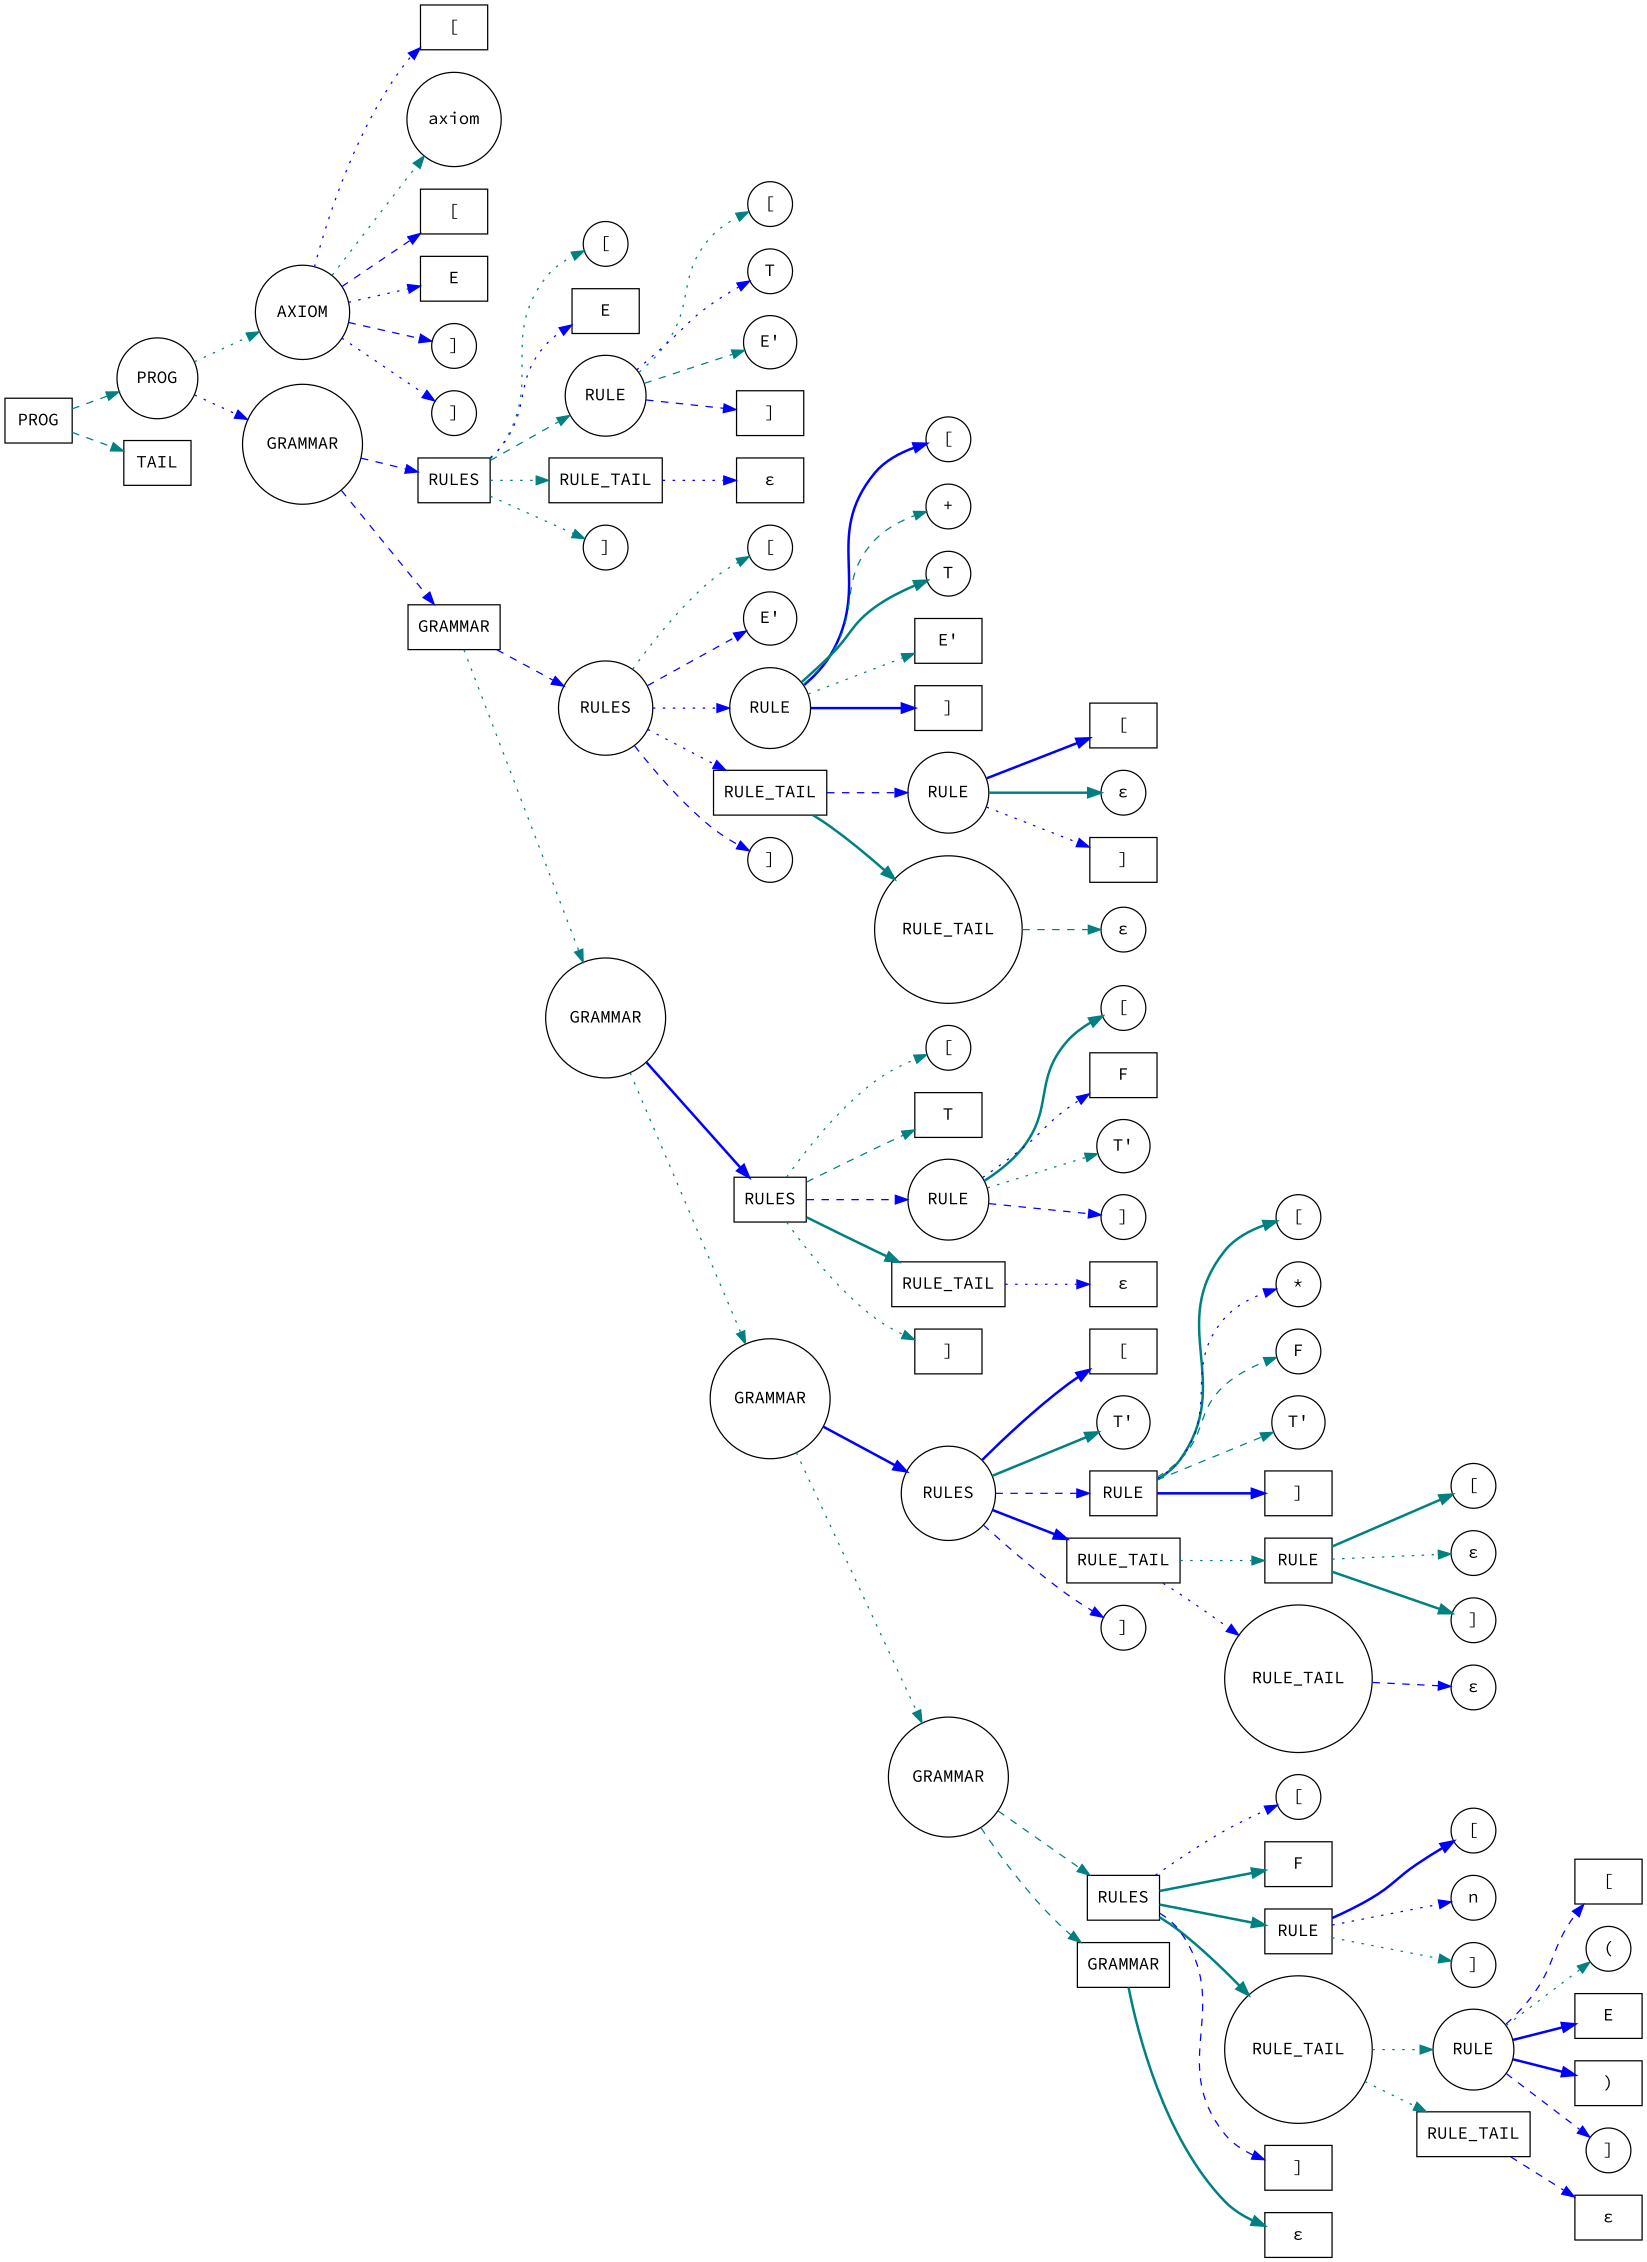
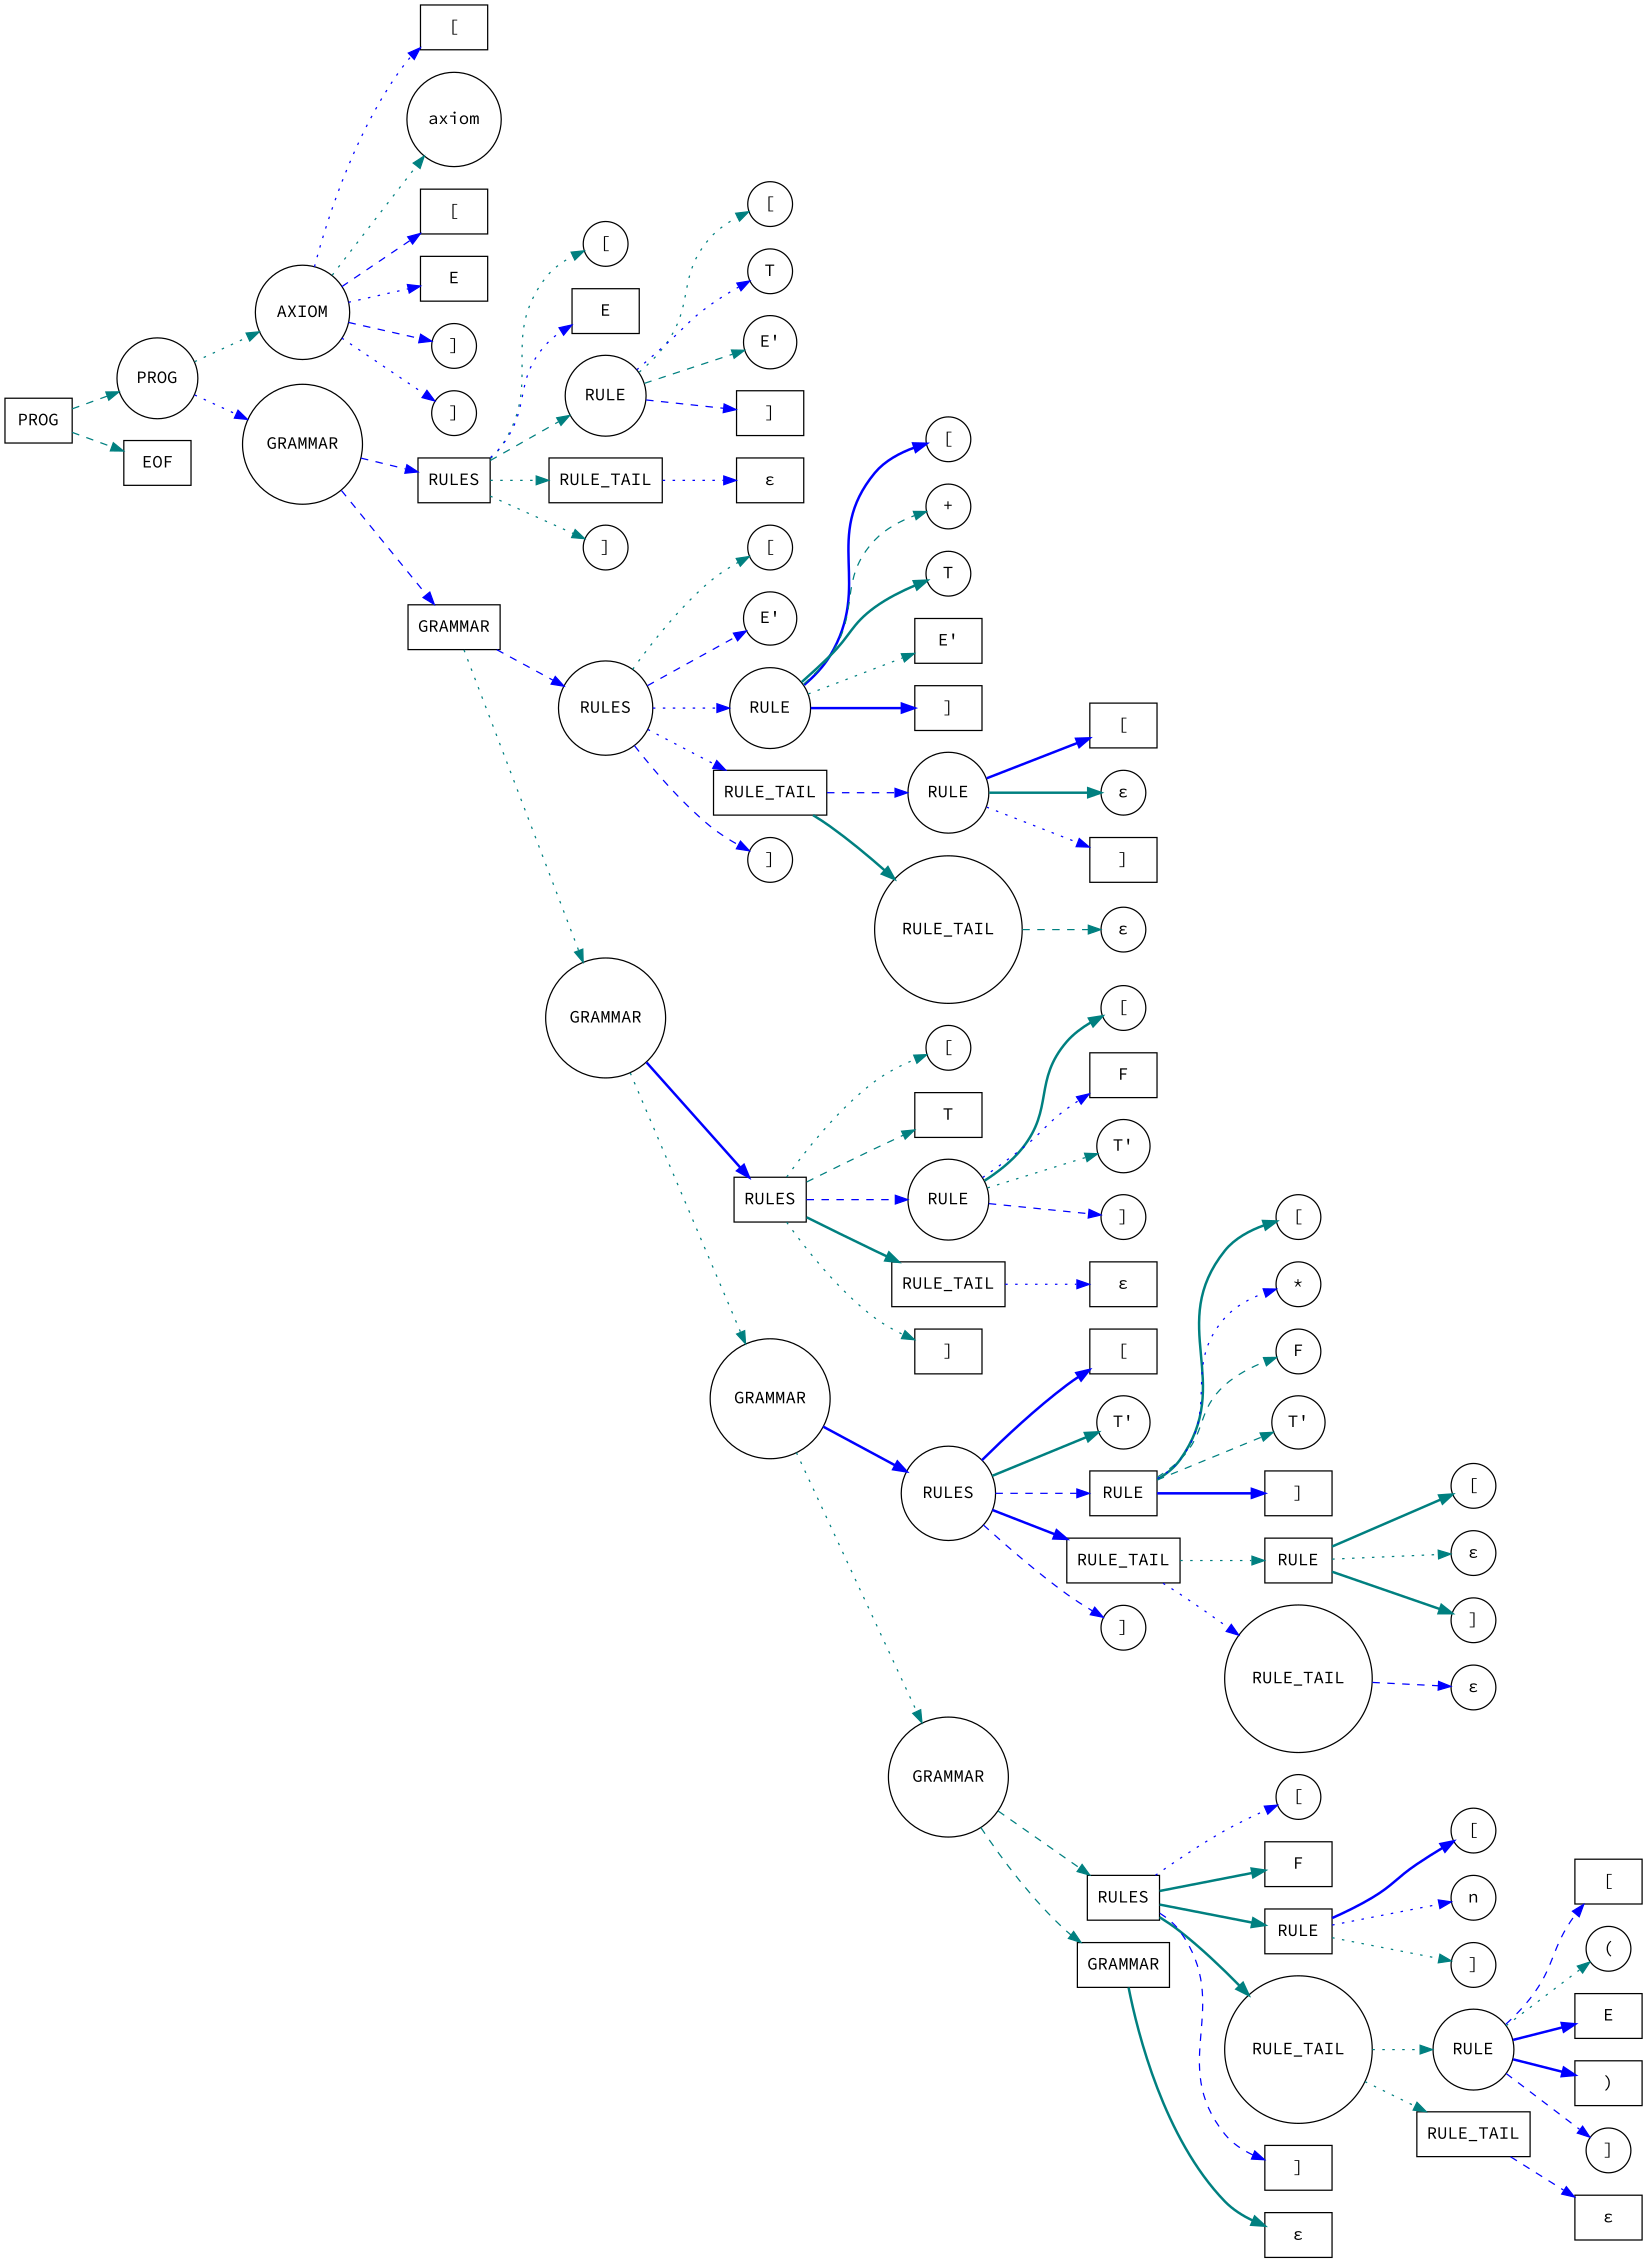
  digraph {
    rankdir=LR
    fontname="Source Code Pro"
    node [shape=circle fontname="Source Code Pro"]
    edge [style=invis fontname="Source Code Pro"]
    n1 [label=PROG]
-   n2 [label=TAIL shape=box]
+   n2 [label=EOF shape=box]
    n3 [label=AXIOM]
    n4 [label=GRAMMAR]
    n5 [label="[" shape=box]
    n6 [label=axiom]
    n7 [label="[" shape=box]
    n8 [label=E shape=box]
    n9 [label="]"]
    n10 [label="]"]
    n11 [label=RULES shape=box]
    n12 [label=GRAMMAR shape=box]
    n13 [label="["]
    n14 [label=E shape=box]
    n15 [label=RULE]
    n16 [label=RULE_TAIL shape=box]
    n17 [label="]"]
    n18 [label=RULES]
    n19 [label=GRAMMAR]
    n20 [label="["]
    n21 [label=T]
    n22 [label="E'"]
    n23 [label="]" shape=box]
    n24 [label="["]
    n25 [label="E'"]
    n26 [label=RULE]
    n27 [label=RULE_TAIL shape=box]
    n28 [label="]"]
    n29 [label=RULES shape=box]
    n30 [label=GRAMMAR]
    n31 [label="["]
    n32 [label="+"]
    n33 [label=T]
    n34 [label="E'" shape=box]
    n35 [label="]" shape=box]
    n36 [label=RULE]
    n37 [label=RULE_TAIL]
    n38 [label="["]
    n39 [label=T shape=box]
    n40 [label=RULE]
    n41 [label=RULE_TAIL shape=box]
    n42 [label="]" shape=box]
    n43 [label=RULES]
    n44 [label=GRAMMAR]
    n45 [label="[" shape=box]
    n46 [label="ε"]
    n47 [label="]" shape=box]
    n48 [label="["]
    n49 [label=F shape=box]
    n50 [label="T'"]
    n51 [label="]"]
    n52 [label="[" shape=box]
    n53 [label="T'"]
    n54 [label=RULE shape=box]
    n55 [label=RULE_TAIL shape=box]
    n56 [label="]"]
    n57 [label=RULES shape=box]
    n58 [label=GRAMMAR shape=box]
    n59 [label="["]
    n60 [label="*"]
    n61 [label=F]
    n62 [label="T'"]
    n63 [label="]" shape=box]
    n64 [label=RULE shape=box]
    n65 [label=RULE_TAIL]
    n66 [label="["]
    n67 [label=F shape=box]
    n68 [label=RULE shape=box]
    n69 [label=RULE_TAIL]
    n70 [label="]" shape=box]
    n71 [label="["]
    n72 [label="ε"]
    n73 [label="]"]
    n74 [label="["]
    n75 [label=n]
    n76 [label="]"]
    n77 [label=RULE]
    n78 [label=RULE_TAIL shape=box]
    n79 [label="[" shape=box]
    n80 [label="("]
    n81 [label=E shape=box]
    n82 [label=")" shape=box]
    n83 [label="]"]
    n84 [label=PROG shape=box]
    n85 [label="ε" shape=box]
    n86 [label="ε"]
    n87 [label="ε" shape=box]
    n88 [label="ε" shape=box]
    n89 [label="ε"]
    n90 [label="ε" shape=box]
    subgraph sub_1 {
      rank=same
      n1
      n2
    }
    subgraph sub_2 {
      rank=same
      n3
      n4
    }
    subgraph sub_3 {
      rank=same
      n5
      n6
      n7
      n8
      n9
      n10
    }
    subgraph sub_4 {
      rank=same
      n11
      n12
    }
    subgraph sub_5 {
      rank=same
      n13
      n14
      n15
      n16
      n17
    }
    subgraph sub_6 {
      rank=same
      n18
      n19
    }
    subgraph sub_7 {
      rank=same
      n20
      n21
      n22
      n23
    }
    subgraph sub_8 {
      rank=same
      n24
      n25
      n26
      n27
      n28
    }
    subgraph sub_9 {
      rank=same
      n29
      n30
    }
    subgraph sub_10 {
      rank=same
      n31
      n32
      n33
      n34
      n35
    }
    subgraph sub_11 {
      rank=same
      n36
      n37
    }
    subgraph sub_12 {
      rank=same
      n38
      n39
      n40
      n41
      n42
    }
    subgraph sub_13 {
      rank=same
      n43
      n44
    }
    subgraph sub_14 {
      rank=same
      n45
      n46
      n47
    }
    subgraph sub_15 {
      rank=same
      n48
      n49
      n50
      n51
    }
    subgraph sub_16 {
      rank=same
      n52
      n53
      n54
      n55
      n56
    }
    subgraph sub_17 {
      rank=same
      n57
      n58
    }
    subgraph sub_18 {
      rank=same
      n59
      n60
      n61
      n62
      n63
    }
    subgraph sub_19 {
      rank=same
      n64
      n65
    }
    subgraph sub_20 {
      rank=same
      n66
      n67
      n68
      n69
      n70
    }
    subgraph sub_21 {
      rank=same
      n71
      n72
      n73
    }
    subgraph sub_22 {
      rank=same
      n74
      n75
      n76
    }
    subgraph sub_23 {
      rank=same
      n77
      n78
    }
    subgraph sub_24 {
      rank=same
      n79
      n80
      n81
      n82
      n83
    }
    n1 -> n2
    n1 -> n3 [color=teal style=dotted]
    n1 -> n4 [color=blue style=dotted]
    n3 -> n4
    n3 -> n5 [color=blue style=dotted]
    n3 -> n6 [color=teal style=dotted]
    n3 -> n7 [color=blue style=dashed]
    n3 -> n8 [color=blue style=dotted]
    n3 -> n9 [color=blue style=dashed]
    n3 -> n10 [color=blue style=dotted]
    n4 -> n11 [color=blue style=dashed]
    n4 -> n12 [color=blue style=dashed]
    n5 -> n6
    n6 -> n7
    n7 -> n8
    n8 -> n9
    n9 -> n10
    n11 -> n12
    n11 -> n13 [color=teal style=dotted]
    n11 -> n14 [color=blue style=dotted]
    n11 -> n15 [color=teal style=dashed]
    n11 -> n16 [color=teal style=dotted]
    n11 -> n17 [color=teal style=dotted]
    n12 -> n18 [color=blue style=dashed]
    n12 -> n19 [color=teal style=dotted]
    n13 -> n14
    n14 -> n15
    n15 -> n16
    n15 -> n20 [color=teal style=dotted]
    n15 -> n21 [color=blue style=dotted]
    n15 -> n22 [color=teal style=dashed]
    n15 -> n23 [color=blue style=dashed]
    n16 -> n17
    n16 -> n85 [color=blue style=dotted]
    n18 -> n19
    n18 -> n24 [color=teal style=dotted]
    n18 -> n25 [color=blue style=dashed]
    n18 -> n26 [color=blue style=dotted]
    n18 -> n27 [color=blue style=dotted]
    n18 -> n28 [color=blue style=dashed]
    n19 -> n29 [color=blue style=bold]
    n19 -> n30 [color=teal style=dotted]
    n20 -> n21
    n21 -> n22
    n22 -> n23
    n24 -> n25
    n25 -> n26
    n26 -> n27
    n26 -> n31 [color=blue style=bold]
    n26 -> n32 [color=teal style=dashed]
    n26 -> n33 [color=teal style=bold]
    n26 -> n34 [color=teal style=dotted]
    n26 -> n35 [color=blue style=bold]
    n27 -> n28
    n27 -> n36 [color=blue style=dashed]
    n27 -> n37 [color=teal style=bold]
    n29 -> n30
    n29 -> n38 [color=teal style=dotted]
    n29 -> n39 [color=teal style=dashed]
    n29 -> n40 [color=blue style=dashed]
    n29 -> n41 [color=teal style=bold]
    n29 -> n42 [color=teal style=dotted]
    n30 -> n43 [color=blue style=bold]
    n30 -> n44 [color=teal style=dotted]
    n31 -> n32
    n32 -> n33
    n33 -> n34
    n34 -> n35
    n36 -> n37
    n36 -> n45 [color=blue style=bold]
    n36 -> n46 [color=teal style=bold]
    n36 -> n47 [color=blue style=dotted]
    n37 -> n86 [color=teal style=dashed]
    n38 -> n39
    n39 -> n40
    n40 -> n41
    n40 -> n48 [color=teal style=bold]
    n40 -> n49 [color=blue style=dotted]
    n40 -> n50 [color=teal style=dotted]
    n40 -> n51 [color=blue style=dashed]
    n41 -> n42
    n41 -> n87 [color=blue style=dotted]
    n43 -> n44
    n43 -> n52 [color=blue style=bold]
    n43 -> n53 [color=teal style=bold]
    n43 -> n54 [color=blue style=dashed]
    n43 -> n55 [color=blue style=bold]
    n43 -> n56 [color=blue style=dashed]
    n44 -> n57 [color=teal style=dashed]
    n44 -> n58 [color=teal style=dashed]
    n45 -> n46
    n46 -> n47
    n48 -> n49
    n49 -> n50
    n50 -> n51
    n52 -> n53
    n53 -> n54
    n54 -> n55
    n54 -> n59 [color=teal style=bold]
    n54 -> n60 [color=blue style=dotted]
    n54 -> n61 [color=teal style=dashed]
    n54 -> n62 [color=teal style=dashed]
    n54 -> n63 [color=blue style=bold]
    n55 -> n56
    n55 -> n64 [color=teal style=dotted]
    n55 -> n65 [color=blue style=dotted]
    n57 -> n58
    n57 -> n66 [color=blue style=dotted]
    n57 -> n67 [color=teal style=bold]
    n57 -> n68 [color=teal style=bold]
    n57 -> n69 [color=teal style=bold]
    n57 -> n70 [color=blue style=dashed]
    n58 -> n88 [color=teal style=bold]
    n59 -> n60
    n60 -> n61
    n61 -> n62
    n62 -> n63
    n64 -> n65
    n64 -> n71 [color=teal style=bold]
    n64 -> n72 [color=teal style=dotted]
    n64 -> n73 [color=teal style=bold]
    n65 -> n89 [color=blue style=dashed]
    n66 -> n67
    n67 -> n68
    n68 -> n69
    n68 -> n74 [color=blue style=bold]
    n68 -> n75 [color=blue style=dotted]
    n68 -> n76 [color=teal style=dotted]
    n69 -> n70
    n69 -> n77 [color=teal style=dotted]
    n69 -> n78 [color=teal style=dotted]
    n71 -> n72
    n72 -> n73
    n74 -> n75
    n75 -> n76
    n77 -> n78
    n77 -> n79 [color=blue style=dashed]
    n77 -> n80 [color=teal style=dotted]
    n77 -> n81 [color=blue style=bold]
    n77 -> n82 [color=blue style=bold]
    n77 -> n83 [color=blue style=dashed]
    n78 -> n90 [color=blue style=dashed]
    n79 -> n80
    n80 -> n81
    n81 -> n82
    n82 -> n83
    n84 -> n1 [color=teal style=dashed]
    n84 -> n2 [color=teal style=dashed]
  }
